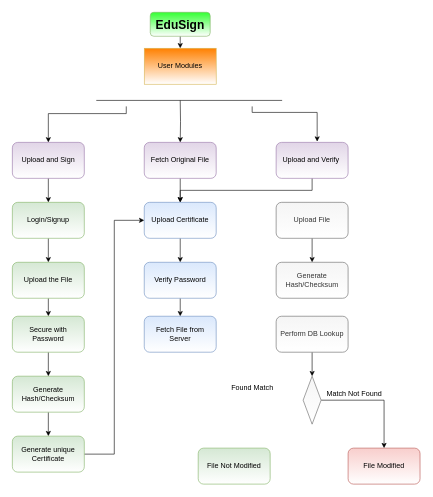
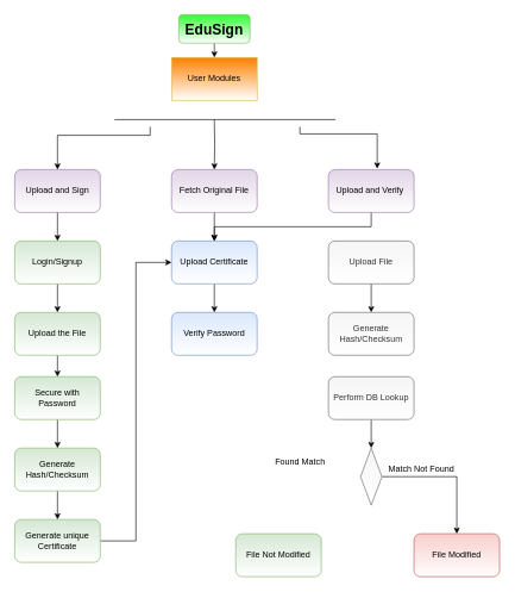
  <mxCell id="0" />
  <mxCell id="1" parent="0" />
  <mxCell id="2" style="edgeStyle=orthogonalEdgeStyle;rounded=0;orthogonalLoop=1;jettySize=auto;html=1;exitX=0.5;exitY=1;exitDx=0;exitDy=0;entryX=0.5;entryY=0;entryDx=0;entryDy=0;" parent="1" source="3" target="7" edge="1"><mxGeometry relative="1" as="geometry" /></mxCell>
  <mxCell id="3" value="&lt;b&gt;&lt;font style=&quot;font-size: 20px&quot;&gt;EduSign&lt;/font&gt;&lt;/b&gt;" style="rounded=1;whiteSpace=wrap;html=1;fillColor=#33FF33;strokeColor=#82b366;gradientColor=#ffffff;" parent="1" vertex="1"><mxGeometry x="250" y="20" width="100" height="40" as="geometry" /></mxCell>
  <mxCell id="4" style="edgeStyle=orthogonalEdgeStyle;rounded=0;orthogonalLoop=1;jettySize=auto;html=1;entryX=0.5;entryY=0;entryDx=0;entryDy=0;" parent="1" target="9" edge="1"><mxGeometry relative="1" as="geometry"><mxPoint x="210" y="177" as="sourcePoint" /><Array as="points"><mxPoint x="210" y="189" /><mxPoint x="80" y="189" /></Array></mxGeometry></mxCell>
  <mxCell id="5" style="edgeStyle=orthogonalEdgeStyle;rounded=0;orthogonalLoop=1;jettySize=auto;html=1;entryX=0.5;entryY=0;entryDx=0;entryDy=0;" parent="1" target="11" edge="1"><mxGeometry relative="1" as="geometry"><mxPoint x="300" y="167" as="sourcePoint" /></mxGeometry></mxCell>
  <mxCell id="6" style="edgeStyle=orthogonalEdgeStyle;rounded=0;orthogonalLoop=1;jettySize=auto;html=1;entryX=0.57;entryY=-0.023;entryDx=0;entryDy=0;entryPerimeter=0;" parent="1" target="13" edge="1"><mxGeometry relative="1" as="geometry"><mxPoint x="420" y="177" as="sourcePoint" /><Array as="points"><mxPoint x="420" y="187" /><mxPoint x="528" y="187" /></Array></mxGeometry></mxCell>
  <mxCell id="7" value="User Modules" style="whiteSpace=wrap;html=1;fillColor=#FF8000;strokeColor=#d6b656;gradientColor=#ffffff;rounded=0;" parent="1" vertex="1"><mxGeometry x="240" y="80" width="120" height="60" as="geometry" /></mxCell>
  <mxCell id="8" style="edgeStyle=orthogonalEdgeStyle;rounded=0;orthogonalLoop=1;jettySize=auto;html=1;exitX=0.5;exitY=1;exitDx=0;exitDy=0;entryX=0.5;entryY=0;entryDx=0;entryDy=0;" parent="1" source="9" target="15" edge="1"><mxGeometry relative="1" as="geometry" /></mxCell>
  <mxCell id="9" value="Upload and Sign" style="rounded=1;whiteSpace=wrap;html=1;fillColor=#e1d5e7;strokeColor=#9673a6;gradientColor=#ffffff;" parent="1" vertex="1"><mxGeometry x="20" y="237" width="120" height="60" as="geometry" /></mxCell>
  <mxCell id="10" style="edgeStyle=orthogonalEdgeStyle;rounded=0;orthogonalLoop=1;jettySize=auto;html=1;exitX=0.5;exitY=1;exitDx=0;exitDy=0;entryX=0.5;entryY=0;entryDx=0;entryDy=0;" parent="1" source="11" target="23" edge="1"><mxGeometry relative="1" as="geometry" /></mxCell>
  <mxCell id="11" value="Fetch Original File" style="rounded=1;whiteSpace=wrap;html=1;fillColor=#e1d5e7;strokeColor=#9673a6;gradientColor=#ffffff;" parent="1" vertex="1"><mxGeometry x="240" y="237" width="120" height="60" as="geometry" /></mxCell>
  <mxCell id="12" style="edgeStyle=orthogonalEdgeStyle;rounded=0;orthogonalLoop=1;jettySize=auto;html=1;exitX=0.5;exitY=1;exitDx=0;exitDy=0;" parent="1" source="13" target="23" edge="1"><mxGeometry relative="1" as="geometry" /></mxCell>
  <mxCell id="13" value="Upload and Verify&amp;nbsp;" style="rounded=1;whiteSpace=wrap;html=1;fillColor=#e1d5e7;strokeColor=#9673a6;gradientColor=#ffffff;" parent="1" vertex="1"><mxGeometry x="460" y="237" width="120" height="60" as="geometry" /></mxCell>
  <mxCell id="14" style="edgeStyle=orthogonalEdgeStyle;rounded=0;orthogonalLoop=1;jettySize=auto;html=1;exitX=0.5;exitY=1;exitDx=0;exitDy=0;entryX=0.5;entryY=0;entryDx=0;entryDy=0;" parent="1" source="15" target="17" edge="1"><mxGeometry relative="1" as="geometry" /></mxCell>
  <mxCell id="15" value="Login/Signup" style="rounded=1;whiteSpace=wrap;html=1;fillColor=#d5e8d4;strokeColor=#82b366;gradientColor=#ffffff;" parent="1" vertex="1"><mxGeometry x="20" y="337" width="120" height="60" as="geometry" /></mxCell>
  <mxCell id="16" style="edgeStyle=orthogonalEdgeStyle;rounded=0;orthogonalLoop=1;jettySize=auto;html=1;exitX=0.5;exitY=1;exitDx=0;exitDy=0;entryX=0.5;entryY=0;entryDx=0;entryDy=0;" parent="1" source="17" target="25" edge="1"><mxGeometry relative="1" as="geometry" /></mxCell>
  <mxCell id="17" value="Upload the File" style="rounded=1;whiteSpace=wrap;html=1;fillColor=#d5e8d4;strokeColor=#82b366;gradientColor=#ffffff;" parent="1" vertex="1"><mxGeometry x="20" y="437" width="120" height="60" as="geometry" /></mxCell>
  <mxCell id="18" style="edgeStyle=orthogonalEdgeStyle;rounded=0;orthogonalLoop=1;jettySize=auto;html=1;exitX=0.5;exitY=1;exitDx=0;exitDy=0;entryX=0.5;entryY=0;entryDx=0;entryDy=0;" parent="1" source="19" target="21" edge="1"><mxGeometry relative="1" as="geometry" /></mxCell>
  <mxCell id="19" value="Generate Hash/Checksum" style="rounded=1;whiteSpace=wrap;html=1;fillColor=#d5e8d4;strokeColor=#82b366;gradientColor=#ffffff;" parent="1" vertex="1"><mxGeometry x="20" y="627" width="120" height="60" as="geometry" /></mxCell>
  <mxCell id="20" style="edgeStyle=orthogonalEdgeStyle;rounded=0;orthogonalLoop=1;jettySize=auto;html=1;exitX=1;exitY=0.5;exitDx=0;exitDy=0;entryX=0;entryY=0.5;entryDx=0;entryDy=0;" parent="1" source="21" target="23" edge="1"><mxGeometry relative="1" as="geometry" /></mxCell>
  <mxCell id="21" value="Generate unique Certificate" style="rounded=1;whiteSpace=wrap;html=1;fillColor=#d5e8d4;strokeColor=#82b366;gradientColor=#ffffff;" parent="1" vertex="1"><mxGeometry x="20" y="727" width="120" height="60" as="geometry" /></mxCell>
  <mxCell id="22" style="edgeStyle=orthogonalEdgeStyle;rounded=0;orthogonalLoop=1;jettySize=auto;html=1;exitX=0.5;exitY=1;exitDx=0;exitDy=0;entryX=0.5;entryY=0;entryDx=0;entryDy=0;" parent="1" source="23" target="27" edge="1"><mxGeometry relative="1" as="geometry" /></mxCell>
  <mxCell id="23" value="Upload Certificate" style="rounded=1;whiteSpace=wrap;html=1;fillColor=#dae8fc;strokeColor=#6c8ebf;gradientColor=#ffffff;" parent="1" vertex="1"><mxGeometry x="240" y="337" width="120" height="60" as="geometry" /></mxCell>
  <mxCell id="24" style="edgeStyle=orthogonalEdgeStyle;rounded=0;orthogonalLoop=1;jettySize=auto;html=1;exitX=0.5;exitY=1;exitDx=0;exitDy=0;" parent="1" source="25" target="19" edge="1"><mxGeometry relative="1" as="geometry" /></mxCell>
  <mxCell id="25" value="Secure with Password" style="rounded=1;whiteSpace=wrap;html=1;fillColor=#d5e8d4;strokeColor=#82b366;gradientColor=#ffffff;" parent="1" vertex="1"><mxGeometry x="20" y="527" width="120" height="60" as="geometry" /></mxCell>
- <mxCell id="26" style="edgeStyle=orthogonalEdgeStyle;rounded=0;orthogonalLoop=1;jettySize=auto;html=1;exitX=0.5;exitY=1;exitDx=0;exitDy=0;entryX=0.5;entryY=0;entryDx=0;entryDy=0;" parent="1" source="27" target="28" edge="1"><mxGeometry relative="1" as="geometry" /></mxCell>
  <mxCell id="27" value="Verify Password" style="rounded=1;whiteSpace=wrap;html=1;fillColor=#dae8fc;strokeColor=#6c8ebf;gradientColor=#ffffff;" parent="1" vertex="1"><mxGeometry x="240" y="437" width="120" height="60" as="geometry" /></mxCell>
- <mxCell id="28" value="Fetch File from Server" style="rounded=1;whiteSpace=wrap;html=1;fillColor=#dae8fc;strokeColor=#6c8ebf;gradientColor=#ffffff;" parent="1" vertex="1"><mxGeometry x="240" y="527" width="120" height="60" as="geometry" /></mxCell>
  <mxCell id="29" style="edgeStyle=orthogonalEdgeStyle;rounded=0;orthogonalLoop=1;jettySize=auto;html=1;exitX=0.5;exitY=1;exitDx=0;exitDy=0;entryX=0.5;entryY=0;entryDx=0;entryDy=0;" parent="1" source="30" target="31" edge="1"><mxGeometry relative="1" as="geometry" /></mxCell>
  <mxCell id="30" value="Upload File" style="rounded=1;whiteSpace=wrap;html=1;fillColor=#f5f5f5;strokeColor=#666666;fontColor=#333333;gradientColor=#ffffff;" parent="1" vertex="1"><mxGeometry x="460" y="337" width="120" height="60" as="geometry" /></mxCell>
  <mxCell id="31" value="Generate Hash/Checksum" style="rounded=1;whiteSpace=wrap;html=1;fillColor=#f5f5f5;strokeColor=#666666;fontColor=#333333;gradientColor=#ffffff;" parent="1" vertex="1"><mxGeometry x="460" y="437" width="120" height="60" as="geometry" /></mxCell>
  <mxCell id="32" style="edgeStyle=orthogonalEdgeStyle;rounded=0;orthogonalLoop=1;jettySize=auto;html=1;exitX=1;exitY=0.5;exitDx=0;exitDy=0;entryX=0.5;entryY=0;entryDx=0;entryDy=0;" parent="1" source="40" target="36" edge="1"><mxGeometry relative="1" as="geometry" /></mxCell>
  <mxCell id="33" style="edgeStyle=orthogonalEdgeStyle;rounded=0;orthogonalLoop=1;jettySize=auto;html=1;exitX=0.5;exitY=1;exitDx=0;exitDy=0;entryX=0.5;entryY=0;entryDx=0;entryDy=0;" parent="1" source="34" target="40" edge="1"><mxGeometry relative="1" as="geometry" /></mxCell>
  <mxCell id="34" value="Perform DB Lookup" style="rounded=1;whiteSpace=wrap;html=1;fillColor=#f5f5f5;strokeColor=#666666;fontColor=#333333;gradientColor=#ffffff;" parent="1" vertex="1"><mxGeometry x="460" y="527" width="120" height="60" as="geometry" /></mxCell>
  <mxCell id="35" value="File Not Modified" style="rounded=1;whiteSpace=wrap;html=1;fillColor=#d5e8d4;strokeColor=#82b366;gradientColor=#ffffff;" parent="1" vertex="1"><mxGeometry x="330" y="747" width="120" height="60" as="geometry" /></mxCell>
  <mxCell id="36" value="File Modified" style="rounded=1;whiteSpace=wrap;html=1;fillColor=#f8cecc;strokeColor=#b85450;gradientColor=#ffffff;" parent="1" vertex="1"><mxGeometry x="580" y="747" width="120" height="60" as="geometry" /></mxCell>
  <mxCell id="37" value="Found Match" style="text;html=1;align=center;verticalAlign=middle;resizable=0;points=[];autosize=1;" parent="1" vertex="1"><mxGeometry x="375" y="637" width="90" height="20" as="geometry" /></mxCell>
  <mxCell id="38" value="Match Not Found" style="text;html=1;align=center;verticalAlign=middle;resizable=0;points=[];autosize=1;" parent="1" vertex="1"><mxGeometry x="535" y="647" width="110" height="20" as="geometry" /></mxCell>
  <mxCell id="39" value="" style="endArrow=none;html=1;" parent="1" edge="1"><mxGeometry width="50" height="50" relative="1" as="geometry"><mxPoint x="160" y="167" as="sourcePoint" /><mxPoint x="470" y="167" as="targetPoint" /></mxGeometry></mxCell>
  <mxCell id="40" value="" style="rhombus;whiteSpace=wrap;html=1;fillColor=#f5f5f5;strokeColor=#666666;fontColor=#333333;gradientColor=#ffffff;" parent="1" vertex="1"><mxGeometry x="505" y="627" width="30" height="80" as="geometry" /></mxCell>
